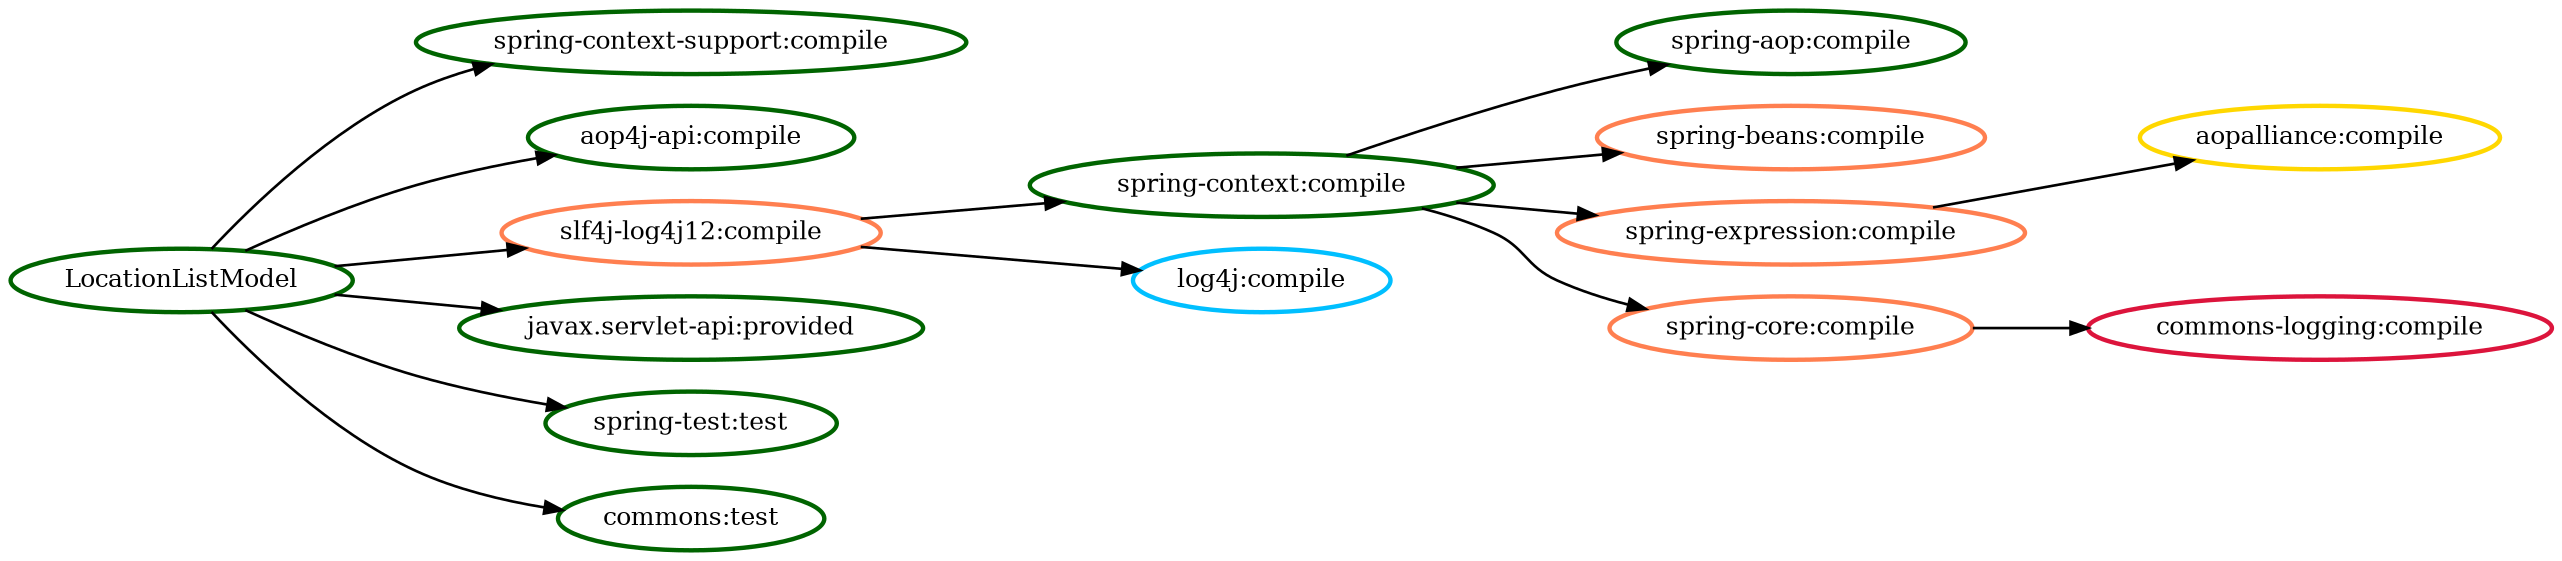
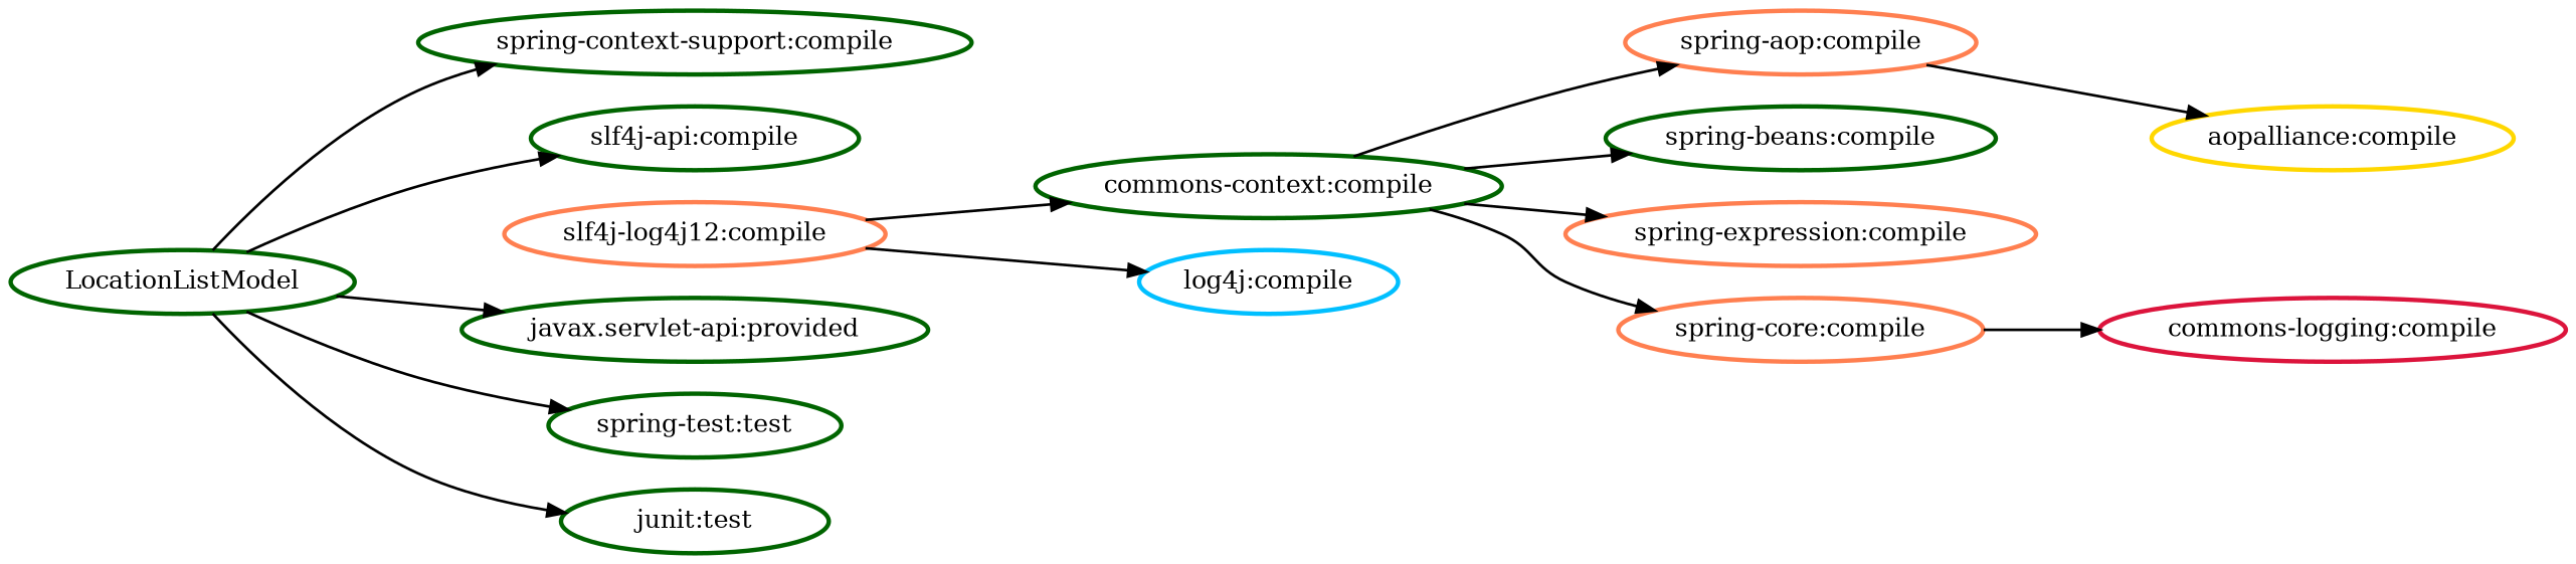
  digraph {
    rankdir=LR
    node [color=darkgreen penwidth=2.5]
    edge [arrowsize=1.0 penwidth=1.5]
    LocationListModel
    "spring-context-support:compile"
-   "slf4j-api:compile" [label="aop4j-api:compile"]
+   "slf4j-api:compile"
    "slf4j-log4j12:compile" [color=coral]
    "javax.servlet-api:provided"
    "spring-test:test"
-   "junit:test" [label="commons:test"]
-   "spring-aop:compile"
-   "spring-context:compile"
-   "spring-beans:compile" [color=coral]
+   "junit:test"
+   "spring-aop:compile" [color=coral]
+   "spring-context:compile" [label="commons-context:compile"]
+   "spring-beans:compile"
    "spring-core:compile" [color=coral]
    "spring-expression:compile" [color=coral]
    "log4j:compile" [color=deepskyblue]
    "aopalliance:compile" [color=gold]
    "commons-logging:compile" [color=crimson]
    LocationListModel -> "spring-context-support:compile"
    LocationListModel -> "slf4j-api:compile"
-   LocationListModel -> "slf4j-log4j12:compile"
    LocationListModel -> "javax.servlet-api:provided"
    LocationListModel -> "spring-test:test"
    LocationListModel -> "junit:test"
    "slf4j-log4j12:compile" -> "spring-context:compile"
    "slf4j-log4j12:compile" -> "log4j:compile"
-   "spring-expression:compile" -> "aopalliance:compile"
+   "spring-aop:compile" -> "aopalliance:compile"
    "spring-context:compile" -> "spring-aop:compile"
    "spring-context:compile" -> "spring-beans:compile"
    "spring-context:compile" -> "spring-core:compile"
    "spring-context:compile" -> "spring-expression:compile"
    "spring-core:compile" -> "commons-logging:compile"
  }
